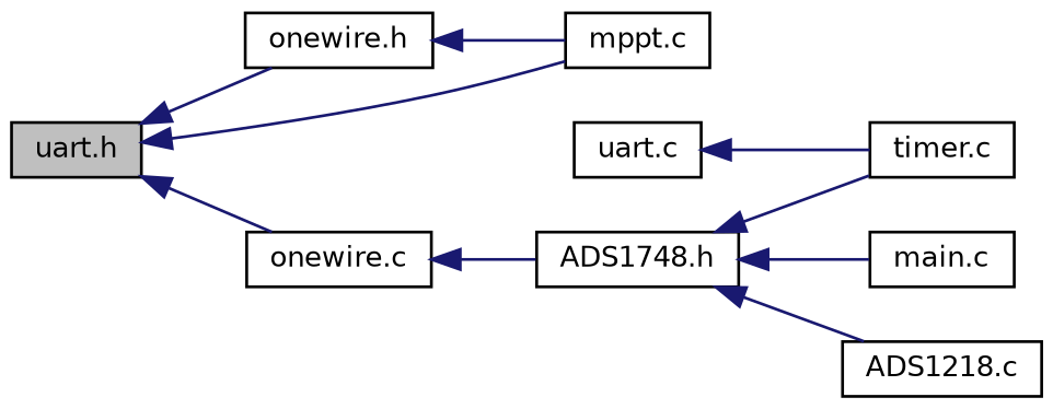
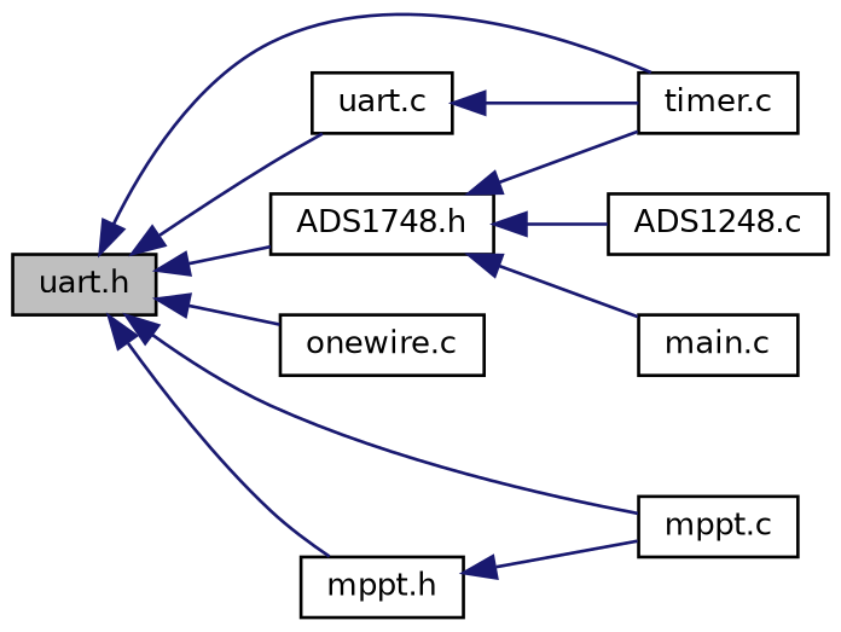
  digraph {
    rankdir=LR
    node [color=black fillcolor=white fontname=Helvetica fontsize=10 shape=record style=filled]
    edge [color=midnightblue dir=back fontname=Helvetica fontsize=10 labelfontname=Helvetica labelfontsize=10 style=solid]
    n1 [fillcolor=grey75 fontcolor=black height=0.2 label="uart.h" width=0.4]
    n2 [height=0.2 label="ADS1748.h" width=0.4]
    n3 [height=0.2 label="timer.c" width=0.4]
-   n4 [height=0.2 label="onewire.h" width=0.4]
+   n4 [height=0.2 label="mppt.h" width=0.4]
    n5 [height=0.2 label="onewire.c" width=0.4]
    n6 [height=0.2 label="uart.c" width=0.4]
    n7 [height=0.2 label="mppt.c" width=0.4]
    n8 [height=0.2 label="main.c" width=0.4]
-   n9 [height=0.2 label="ADS1218.c" width=0.4]
-   n5 -> n2
+   n9 [height=0.2 label="ADS1248.c" width=0.4]
+   n1 -> n2
+   n1 -> n3
    n1 -> n4
    n1 -> n5
+   n1 -> n6
    n1 -> n7
    n2 -> n3
    n2 -> n8
    n2 -> n9
    n4 -> n7
    n6 -> n3
  }
